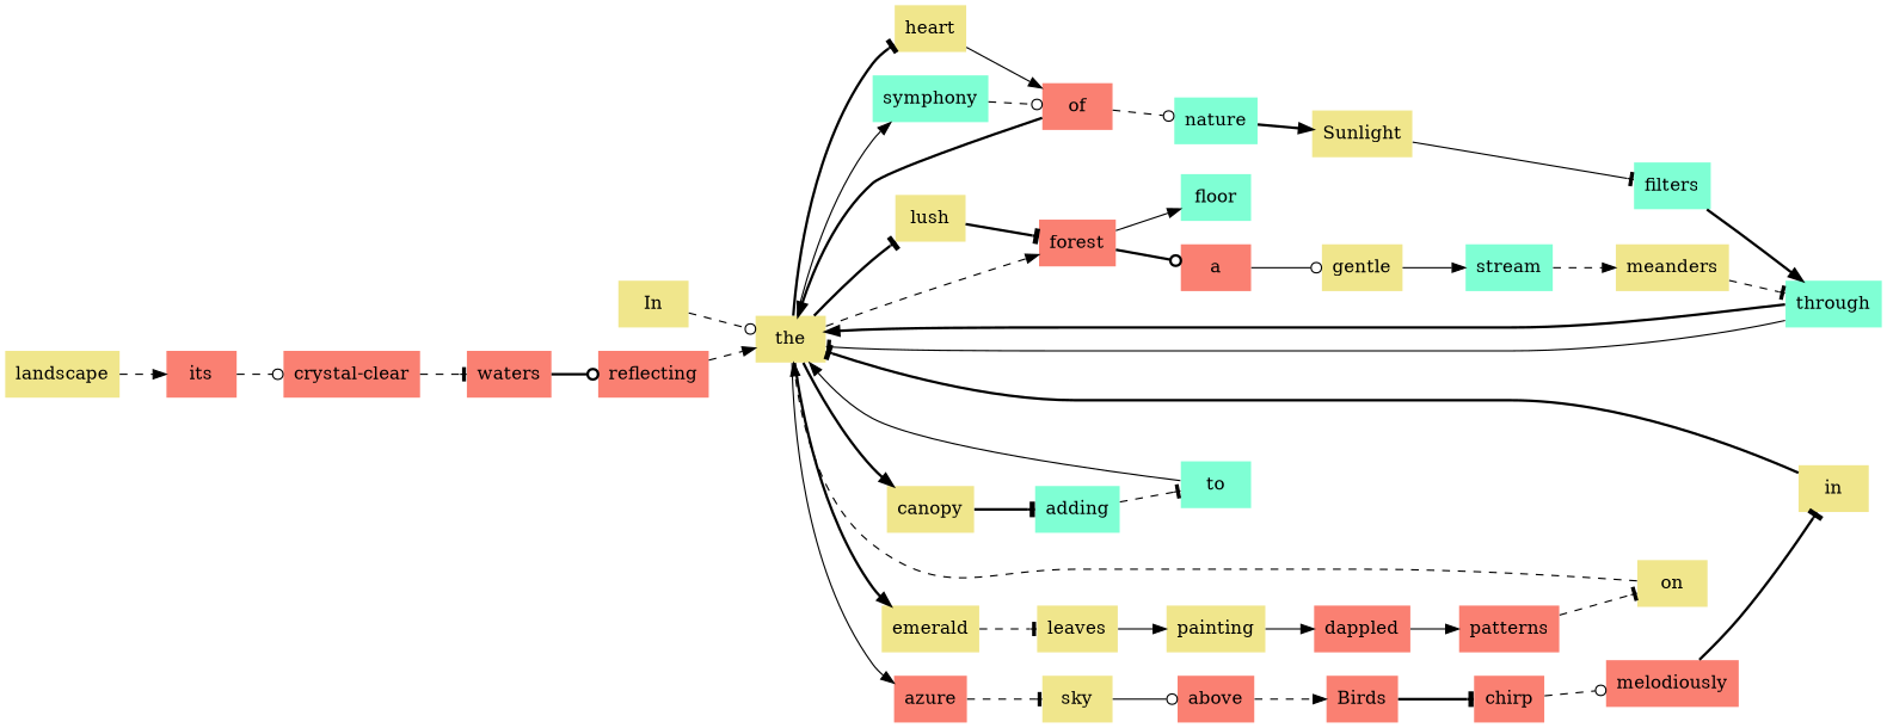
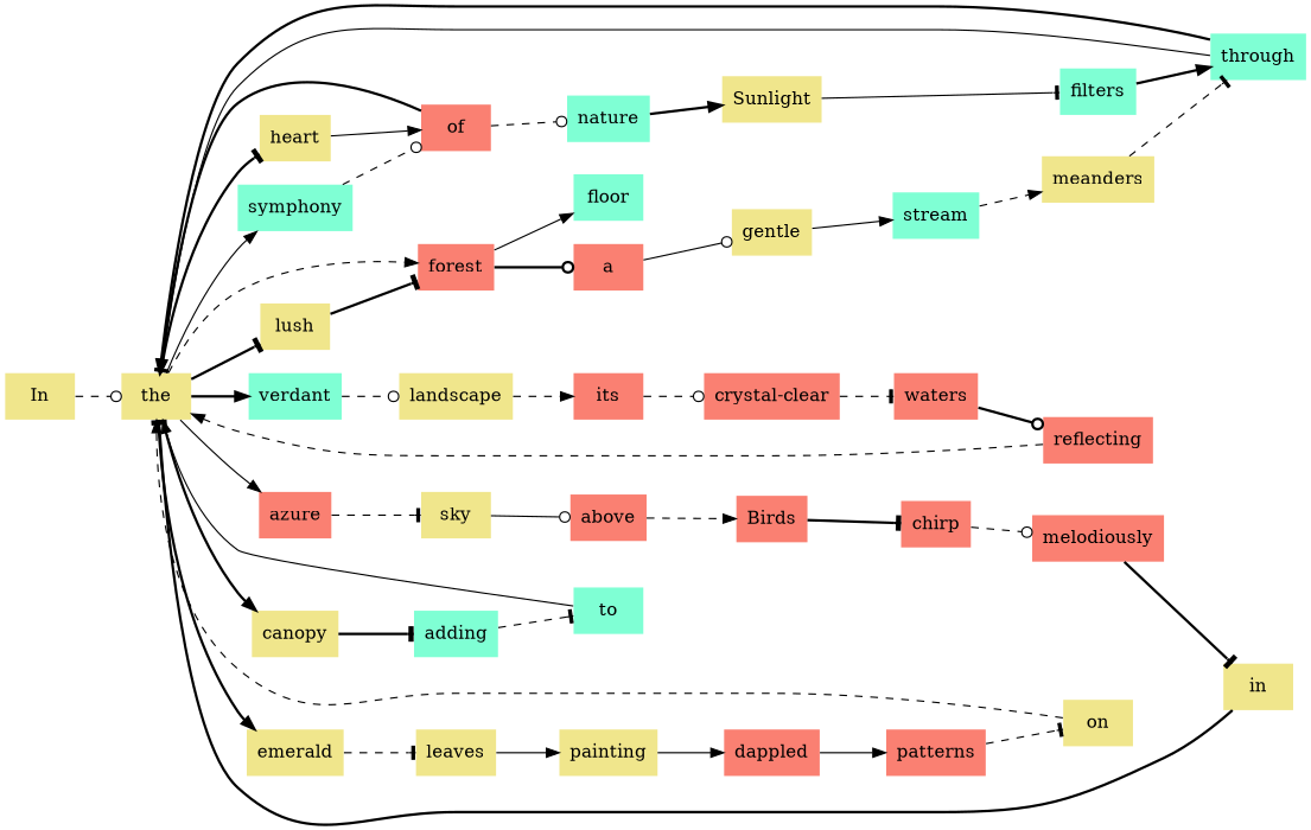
  digraph {
    rankdir=LR
    node [color=red fillcolor=khaki shape=plaintext style=filled]
    edge [arrowhead=normal style=dashed]
    the [color=blue]
    In
    heart
    lush
    forest [color=black fillcolor=salmon]
+   verdant [color=blue fillcolor=aquamarine]
    azure [color=darkgreen fillcolor=salmon]
    canopy
    symphony [color=darkgreen fillcolor=aquamarine]
    emerald [color=blue]
    of [color=blue fillcolor=salmon]
    a [fillcolor=salmon]
    floor [color=darkgreen fillcolor=aquamarine]
    landscape
    sky [color=black]
    adding [fillcolor=aquamarine]
    leaves [color=darkgreen]
    nature [color=darkgreen fillcolor=aquamarine]
    Sunlight [color=black]
    gentle [color=black]
    stream [fillcolor=aquamarine]
    meanders [color=black]
    through [color=blue fillcolor=aquamarine]
    its [color=black fillcolor=salmon]
    "crystal-clear" [color=blue fillcolor=salmon]
    waters [color=blue fillcolor=salmon]
    reflecting [color=blue fillcolor=salmon]
    above [fillcolor=salmon]
    Birds [color=black fillcolor=salmon]
    chirp [fillcolor=salmon]
    melodiously [fillcolor=salmon]
    in [color=black]
    to [color=darkgreen fillcolor=aquamarine]
    filters [color=black fillcolor=aquamarine]
    painting [color=black]
    dappled [color=black fillcolor=salmon]
    patterns [color=darkgreen fillcolor=salmon]
    on [color=blue]
    the -> heart [arrowhead=tee style=bold]
    the -> lush [arrowhead=tee style=bold]
    the -> forest
+   the -> verdant [style=bold]
    the -> azure [style=solid]
    the -> canopy [style=bold]
    the -> symphony [style=solid]
    the -> emerald [style=bold]
    In -> the [arrowhead=odot]
    heart -> of [style=solid]
    lush -> forest [arrowhead=tee style=bold]
    forest -> a [arrowhead=odot style=bold]
    forest -> floor [style=solid]
+   verdant -> landscape [arrowhead=odot]
    azure -> sky [arrowhead=tee]
    canopy -> adding [arrowhead=tee style=bold]
    symphony -> of [arrowhead=odot]
    emerald -> leaves [arrowhead=tee]
    of -> the [style=bold]
    of -> nature [arrowhead=odot]
    a -> gentle [arrowhead=odot style=solid]
    landscape -> its
    sky -> above [arrowhead=odot style=solid]
    adding -> to [arrowhead=tee]
    leaves -> painting [style=solid]
    nature -> Sunlight [style=bold]
    Sunlight -> filters [arrowhead=tee style=solid]
    gentle -> stream [style=solid]
    stream -> meanders
    meanders -> through [arrowhead=tee]
    through -> the [arrowhead=tee style=solid]
    through -> the [style=bold]
    its -> "crystal-clear" [arrowhead=odot]
    "crystal-clear" -> waters [arrowhead=tee]
    waters -> reflecting [arrowhead=odot style=bold]
    reflecting -> the
    above -> Birds
    Birds -> chirp [arrowhead=tee style=bold]
    chirp -> melodiously [arrowhead=odot]
    melodiously -> in [arrowhead=tee style=bold]
    in -> the [arrowhead=tee style=bold]
    to -> the [style=solid]
    filters -> through [style=bold]
    painting -> dappled [style=solid]
    dappled -> patterns [style=solid]
    patterns -> on [arrowhead=tee]
    on -> the
  }
